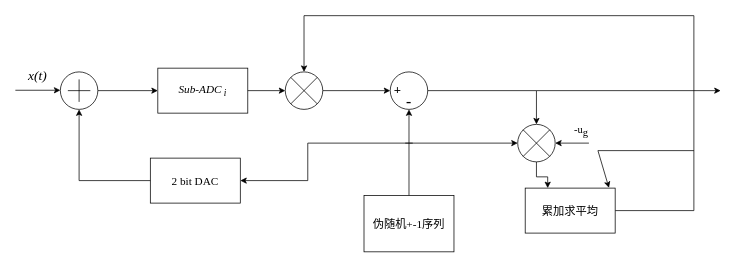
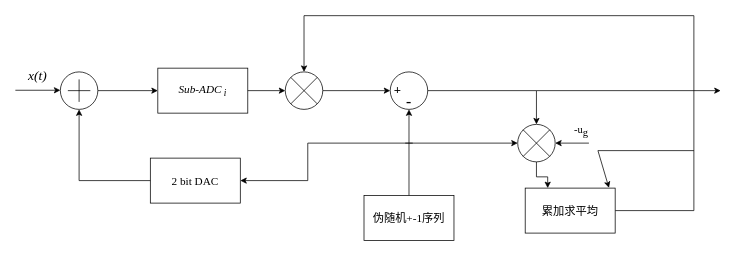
  <mxCell id="0" />
  <mxCell id="1" parent="0" />
  <mxCell id="2" value="Sub-ADC&lt;sub&gt; i&lt;/sub&gt;" style="rounded=0;whiteSpace=wrap;html=1;fontFamily=Times New Roman;fontSize=15;fontStyle=2" vertex="1" parent="1"><mxGeometry x="210" y="90" width="120" height="60" as="geometry" /></mxCell>
  <mxCell id="3" value="2 bit DAC" style="rounded=0;whiteSpace=wrap;html=1;fontFamily=Times New Roman;fontSize=15;" vertex="1" parent="1"><mxGeometry x="200" y="210" width="120" height="60" as="geometry" /></mxCell>
  <mxCell id="4" style="edgeStyle=orthogonalEdgeStyle;rounded=0;orthogonalLoop=1;jettySize=auto;html=1;entryX=0;entryY=0.5;entryDx=0;entryDy=0;" edge="1" parent="1" source="5" target="2"><mxGeometry relative="1" as="geometry" /></mxCell>
  <mxCell id="5" value="" style="verticalLabelPosition=bottom;shadow=0;dashed=0;align=center;html=1;verticalAlign=top;shape=mxgraph.electrical.abstract.summation_point;" vertex="1" parent="1"><mxGeometry x="80" y="95" width="50" height="50" as="geometry" /></mxCell>
  <mxCell id="6" style="edgeStyle=orthogonalEdgeStyle;rounded=0;orthogonalLoop=1;jettySize=auto;html=1;entryX=0;entryY=0.5;entryDx=0;entryDy=0;" edge="1" parent="1" source="7" target="10"><mxGeometry relative="1" as="geometry" /></mxCell>
  <mxCell id="7" value="" style="verticalLabelPosition=bottom;shadow=0;dashed=0;align=center;html=1;verticalAlign=top;shape=mxgraph.electrical.abstract.multiplier;" vertex="1" parent="1"><mxGeometry x="380" y="95" width="50" height="50" as="geometry" /></mxCell>
  <mxCell id="8" style="edgeStyle=orthogonalEdgeStyle;rounded=0;orthogonalLoop=1;jettySize=auto;html=1;entryX=0.25;entryY=0;entryDx=0;entryDy=0;" edge="1" parent="1" source="9" target="23"><mxGeometry relative="1" as="geometry" /></mxCell>
  <mxCell id="9" value="" style="verticalLabelPosition=bottom;shadow=0;dashed=0;align=center;html=1;verticalAlign=top;shape=mxgraph.electrical.abstract.multiplier;" vertex="1" parent="1"><mxGeometry x="690" y="165" width="50" height="50" as="geometry" /></mxCell>
  <mxCell id="10" value="" style="ellipse;whiteSpace=wrap;html=1;aspect=fixed;" vertex="1" parent="1"><mxGeometry x="520" y="95" width="50" height="50" as="geometry" /></mxCell>
  <mxCell id="11" value="+" style="text;html=1;align=center;verticalAlign=middle;whiteSpace=wrap;rounded=0;fontFamily=Times New Roman;fontStyle=1;fontSize=17;" vertex="1" parent="1"><mxGeometry x="500" y="105" width="60" height="30" as="geometry" /></mxCell>
  <mxCell id="12" value="-" style="text;html=1;align=center;verticalAlign=middle;whiteSpace=wrap;rounded=0;fontFamily=Times New Roman;fontSize=21;" vertex="1" parent="1"><mxGeometry x="515" y="120" width="60" height="30" as="geometry" /></mxCell>
  <mxCell id="13" value="" style="endArrow=classic;html=1;rounded=0;" edge="1" parent="1"><mxGeometry width="50" height="50" relative="1" as="geometry"><mxPoint x="20" y="119.5" as="sourcePoint" /><mxPoint x="80" y="119.5" as="targetPoint" /></mxGeometry></mxCell>
  <mxCell id="14" value="x(t)" style="text;html=1;align=center;verticalAlign=middle;whiteSpace=wrap;rounded=0;fontFamily=Times New Roman;fontStyle=2;fontSize=18;" vertex="1" parent="1"><mxGeometry x="20" y="85" width="60" height="30" as="geometry" /></mxCell>
  <mxCell id="15" style="edgeStyle=orthogonalEdgeStyle;rounded=0;orthogonalLoop=1;jettySize=auto;html=1;entryX=0;entryY=0.5;entryDx=0;entryDy=0;entryPerimeter=0;" edge="1" parent="1" source="2" target="7"><mxGeometry relative="1" as="geometry" /></mxCell>
  <mxCell id="16" style="edgeStyle=orthogonalEdgeStyle;rounded=0;orthogonalLoop=1;jettySize=auto;html=1;entryX=0.5;entryY=1;entryDx=0;entryDy=0;entryPerimeter=0;" edge="1" parent="1" source="3" target="5"><mxGeometry relative="1" as="geometry" /></mxCell>
  <mxCell id="17" style="edgeStyle=orthogonalEdgeStyle;rounded=0;orthogonalLoop=1;jettySize=auto;html=1;entryX=0.5;entryY=1;entryDx=0;entryDy=0;" edge="1" parent="1" source="18" target="10"><mxGeometry relative="1" as="geometry" /></mxCell>
- <mxCell id="18" value="伪随机+-1序列" style="rounded=0;whiteSpace=wrap;html=1;fontFamily=Times New Roman;fontSize=15;fontStyle=0" vertex="1" parent="1"><mxGeometry x="485" y="260" width="120" height="75" as="geometry" /></mxCell>
+ <mxCell id="18" value="伪随机+-1序列" style="rounded=0;whiteSpace=wrap;html=1;fontFamily=Times New Roman;fontSize=15;fontStyle=0" vertex="1" parent="1"><mxGeometry x="485" y="260" width="120" height="60" as="geometry" /></mxCell>
  <mxCell id="19" value="" style="endArrow=classic;html=1;rounded=0;" edge="1" parent="1"><mxGeometry width="50" height="50" relative="1" as="geometry"><mxPoint x="550" y="190" as="sourcePoint" /><mxPoint x="320" y="240" as="targetPoint" /><Array as="points"><mxPoint x="410" y="190" /><mxPoint x="410" y="240" /></Array></mxGeometry></mxCell>
  <mxCell id="20" value="" style="endArrow=classic;html=1;rounded=0;entryX=0;entryY=0.5;entryDx=0;entryDy=0;entryPerimeter=0;" edge="1" parent="1" target="9"><mxGeometry width="50" height="50" relative="1" as="geometry"><mxPoint x="540" y="190" as="sourcePoint" /><mxPoint x="680" y="200" as="targetPoint" /></mxGeometry></mxCell>
  <mxCell id="21" style="edgeStyle=orthogonalEdgeStyle;rounded=0;orthogonalLoop=1;jettySize=auto;html=1;entryX=0.5;entryY=0;entryDx=0;entryDy=0;entryPerimeter=0;" edge="1" parent="1" source="10" target="9"><mxGeometry relative="1" as="geometry" /></mxCell>
  <mxCell id="22" style="edgeStyle=orthogonalEdgeStyle;rounded=0;orthogonalLoop=1;jettySize=auto;html=1;entryX=0.5;entryY=0;entryDx=0;entryDy=0;entryPerimeter=0;" edge="1" parent="1" source="23" target="7"><mxGeometry relative="1" as="geometry"><mxPoint x="915" y="35" as="targetPoint" /><Array as="points"><mxPoint x="925" y="280" /><mxPoint x="925" y="20" /><mxPoint x="405" y="20" /></Array></mxGeometry></mxCell>
  <mxCell id="23" value="累加求平均" style="rounded=0;whiteSpace=wrap;html=1;fontSize=15;" vertex="1" parent="1"><mxGeometry x="700" y="250" width="120" height="60" as="geometry" /></mxCell>
  <mxCell id="24" value="" style="endArrow=classic;html=1;rounded=0;" edge="1" parent="1"><mxGeometry width="50" height="50" relative="1" as="geometry"><mxPoint x="715" y="120" as="sourcePoint" /><mxPoint x="960.727" y="120" as="targetPoint" /></mxGeometry></mxCell>
  <mxCell id="25" value="" style="endArrow=classic;html=1;rounded=0;entryX=0.931;entryY=-0.005;entryDx=0;entryDy=0;entryPerimeter=0;" edge="1" parent="1" target="23"><mxGeometry width="50" height="50" relative="1" as="geometry"><mxPoint x="925" y="200" as="sourcePoint" /><mxPoint x="975" y="150" as="targetPoint" /><Array as="points"><mxPoint x="797" y="200" /></Array></mxGeometry></mxCell>
  <mxCell id="26" value="" style="endArrow=classic;html=1;rounded=0;" edge="1" parent="1"><mxGeometry width="50" height="50" relative="1" as="geometry"><mxPoint x="785" y="190" as="sourcePoint" /><mxPoint x="740" y="190" as="targetPoint" /></mxGeometry></mxCell>
  <mxCell id="27" value="-u&lt;sub style=&quot;font-size: 14px;&quot;&gt;g&lt;/sub&gt;" style="text;html=1;align=center;verticalAlign=middle;whiteSpace=wrap;rounded=0;fontFamily=Times New Roman;fontSize=14;" vertex="1" parent="1"><mxGeometry x="745" y="160" width="60" height="30" as="geometry" /></mxCell>
